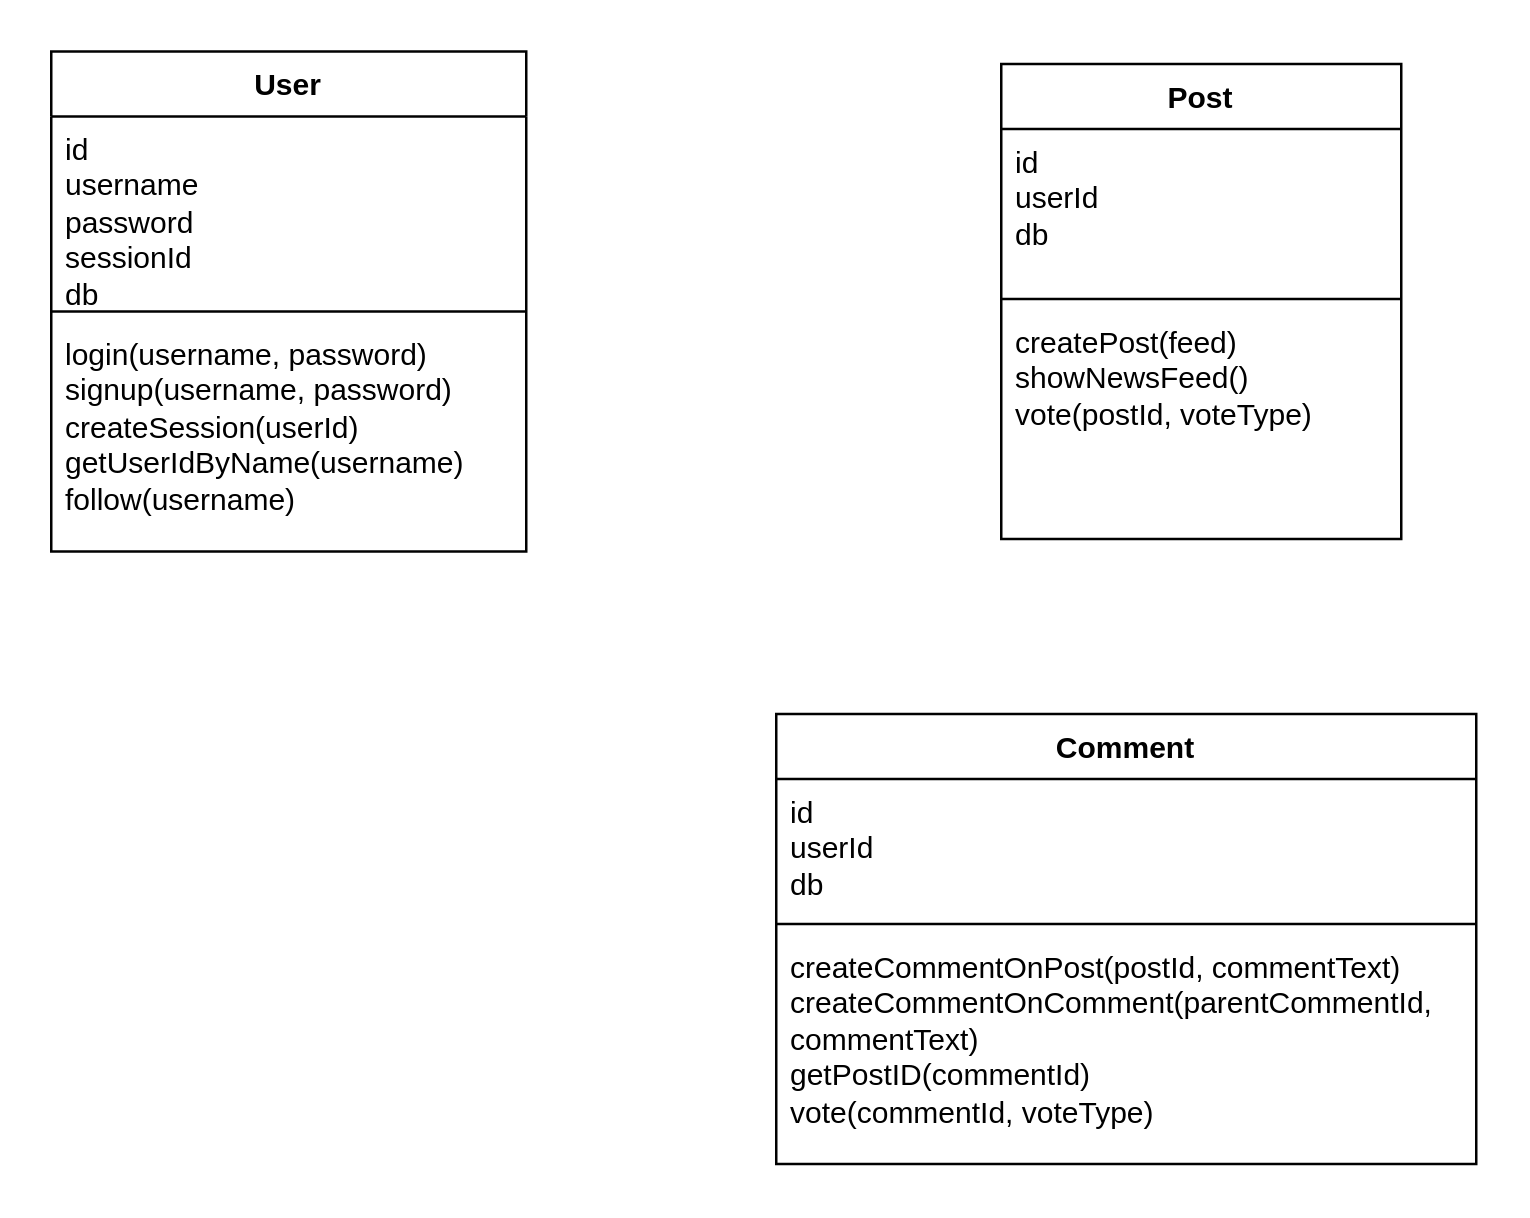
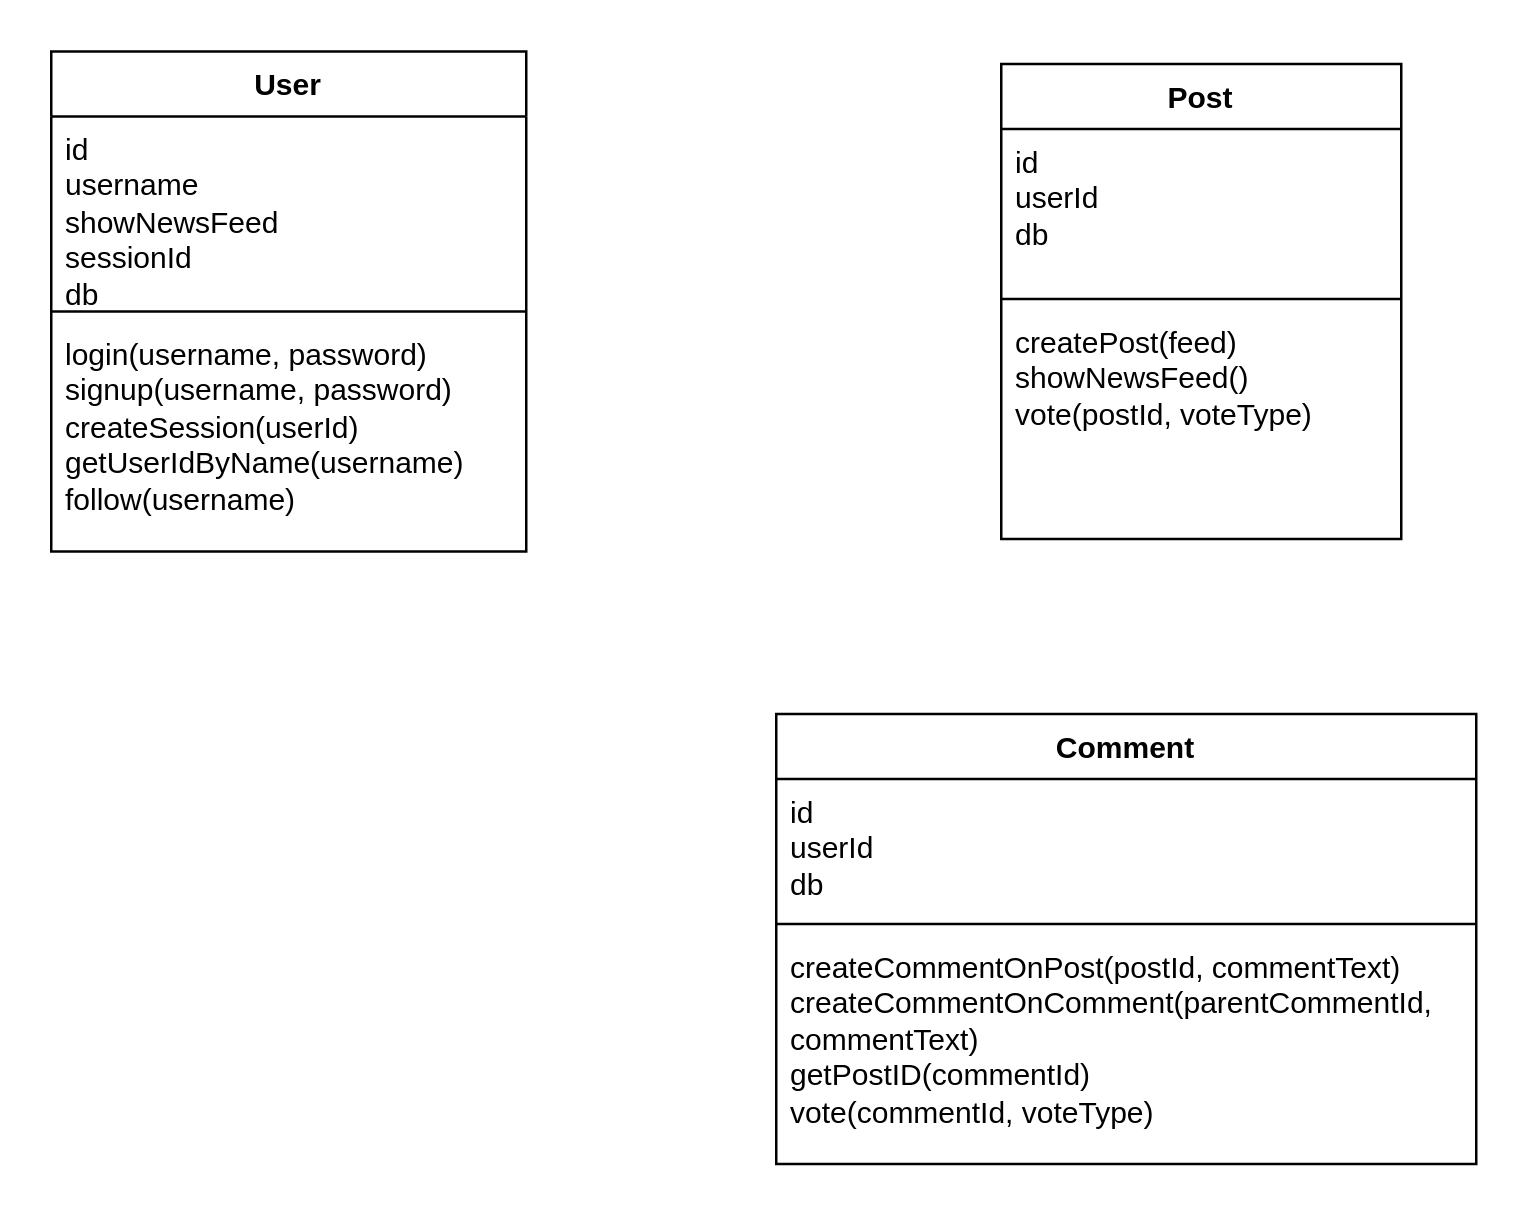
  <mxCell id="0" />
  <mxCell id="1" parent="0" />
  <mxCell id="2" value="User" style="swimlane;fontStyle=1;align=center;verticalAlign=top;childLayout=stackLayout;horizontal=1;startSize=26;horizontalStack=0;resizeParent=1;resizeParentMax=0;resizeLast=0;collapsible=1;marginBottom=0;whiteSpace=wrap;html=1;" parent="1" vertex="1"><mxGeometry x="20" y="20" width="190" height="200" as="geometry" /></mxCell>
- <mxCell id="3" value="id&lt;br&gt;username&lt;br&gt;password&lt;br&gt;sessionId&lt;br&gt;db" style="text;strokeColor=none;fillColor=none;align=left;verticalAlign=top;spacingLeft=4;spacingRight=4;overflow=hidden;rotatable=0;points=[[0,0.5],[1,0.5]];portConstraint=eastwest;whiteSpace=wrap;html=1;" parent="2" vertex="1"><mxGeometry y="26" width="190" height="74" as="geometry" /></mxCell>
+ <mxCell id="3" value="id&lt;br&gt;username&lt;br&gt;showNewsFeed&lt;br&gt;sessionId&lt;br&gt;db" style="text;strokeColor=none;fillColor=none;align=left;verticalAlign=top;spacingLeft=4;spacingRight=4;overflow=hidden;rotatable=0;points=[[0,0.5],[1,0.5]];portConstraint=eastwest;whiteSpace=wrap;html=1;" parent="2" vertex="1"><mxGeometry y="26" width="190" height="74" as="geometry" /></mxCell>
  <mxCell id="4" value="" style="line;strokeWidth=1;fillColor=none;align=left;verticalAlign=middle;spacingTop=-1;spacingLeft=3;spacingRight=3;rotatable=0;labelPosition=right;points=[];portConstraint=eastwest;strokeColor=inherit;" parent="2" vertex="1"><mxGeometry y="100" width="190" height="8" as="geometry" /></mxCell>
  <mxCell id="5" value="login(username, password)&lt;br&gt;signup(username, password)&lt;br&gt;createSession(userId)&lt;br&gt;getUserIdByName(username)&lt;br&gt;follow(username)" style="text;strokeColor=none;fillColor=none;align=left;verticalAlign=top;spacingLeft=4;spacingRight=4;overflow=hidden;rotatable=0;points=[[0,0.5],[1,0.5]];portConstraint=eastwest;whiteSpace=wrap;html=1;" parent="2" vertex="1"><mxGeometry y="108" width="190" height="92" as="geometry" /></mxCell>
  <mxCell id="6" value="Post" style="swimlane;fontStyle=1;align=center;verticalAlign=top;childLayout=stackLayout;horizontal=1;startSize=26;horizontalStack=0;resizeParent=1;resizeParentMax=0;resizeLast=0;collapsible=1;marginBottom=0;whiteSpace=wrap;html=1;" parent="1" vertex="1"><mxGeometry x="400" y="25" width="160" height="190" as="geometry" /></mxCell>
  <mxCell id="7" value="id&lt;br&gt;userId&lt;br&gt;db" style="text;strokeColor=none;fillColor=none;align=left;verticalAlign=top;spacingLeft=4;spacingRight=4;overflow=hidden;rotatable=0;points=[[0,0.5],[1,0.5]];portConstraint=eastwest;whiteSpace=wrap;html=1;" parent="6" vertex="1"><mxGeometry y="26" width="160" height="64" as="geometry" /></mxCell>
  <mxCell id="8" value="" style="line;strokeWidth=1;fillColor=none;align=left;verticalAlign=middle;spacingTop=-1;spacingLeft=3;spacingRight=3;rotatable=0;labelPosition=right;points=[];portConstraint=eastwest;strokeColor=inherit;" parent="6" vertex="1"><mxGeometry y="90" width="160" height="8" as="geometry" /></mxCell>
  <mxCell id="9" value="createPost(feed)&lt;br&gt;showNewsFeed()&lt;br&gt;vote(postId, voteType)" style="text;strokeColor=none;fillColor=none;align=left;verticalAlign=top;spacingLeft=4;spacingRight=4;overflow=hidden;rotatable=0;points=[[0,0.5],[1,0.5]];portConstraint=eastwest;whiteSpace=wrap;html=1;" parent="6" vertex="1"><mxGeometry y="98" width="160" height="92" as="geometry" /></mxCell>
  <mxCell id="10" value="Comment" style="swimlane;fontStyle=1;align=center;verticalAlign=top;childLayout=stackLayout;horizontal=1;startSize=26;horizontalStack=0;resizeParent=1;resizeParentMax=0;resizeLast=0;collapsible=1;marginBottom=0;whiteSpace=wrap;html=1;" parent="1" vertex="1"><mxGeometry x="310" y="285" width="280" height="180" as="geometry" /></mxCell>
  <mxCell id="11" value="id&lt;br&gt;userId&lt;br&gt;db" style="text;strokeColor=none;fillColor=none;align=left;verticalAlign=top;spacingLeft=4;spacingRight=4;overflow=hidden;rotatable=0;points=[[0,0.5],[1,0.5]];portConstraint=eastwest;whiteSpace=wrap;html=1;" parent="10" vertex="1"><mxGeometry y="26" width="280" height="54" as="geometry" /></mxCell>
  <mxCell id="12" value="" style="line;strokeWidth=1;fillColor=none;align=left;verticalAlign=middle;spacingTop=-1;spacingLeft=3;spacingRight=3;rotatable=0;labelPosition=right;points=[];portConstraint=eastwest;strokeColor=inherit;" parent="10" vertex="1"><mxGeometry y="80" width="280" height="8" as="geometry" /></mxCell>
  <mxCell id="13" value="createCommentOnPost(postId, commentText)&lt;br&gt;createCommentOnComment(parentCommentId, commentText)&lt;br&gt;getPostID(commentId)&lt;br&gt;vote(commentId, voteType)" style="text;strokeColor=none;fillColor=none;align=left;verticalAlign=top;spacingLeft=4;spacingRight=4;overflow=hidden;rotatable=0;points=[[0,0.5],[1,0.5]];portConstraint=eastwest;whiteSpace=wrap;html=1;" parent="10" vertex="1"><mxGeometry y="88" width="280" height="92" as="geometry" /></mxCell>
